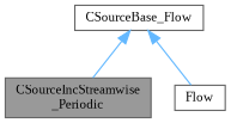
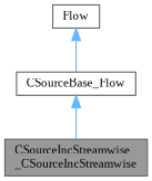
  digraph {
    fontname="Liberation Serif"
    node [color=gray40 fillcolor=white fontname="Liberation Serif" fontsize=10 shape=box style=filled]
    edge [color=steelblue1 dir=back fontname="Liberation Serif" fontsize=10 labelfontname=Helvetica labelfontsize=10 style=solid]
-   n1 [fillcolor=grey60 fontcolor=black height=0.2 label="CSourceIncStreamwise\l_Periodic" width=0.4]
+   n1 [fillcolor=grey60 fontcolor=black height=0.2 label="CSourceIncStreamwise\l_CSourceIncStreamwise" width=0.4]
    n2 [height=0.2 label=CSourceBase_Flow width=0.4]
    n3 [height=0.2 label=Flow width=0.4]
    n2 -> n1
-   n2 -> n3
+   n3 -> n2
  }
